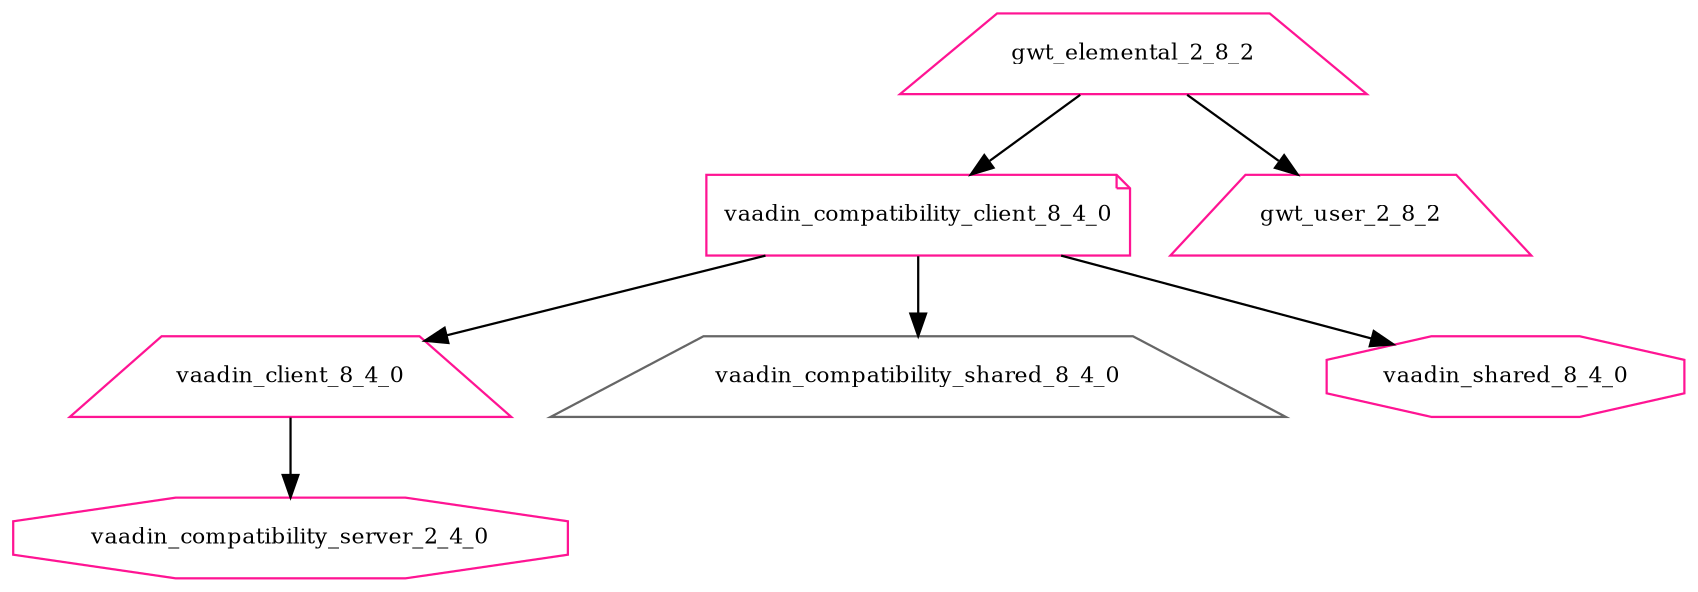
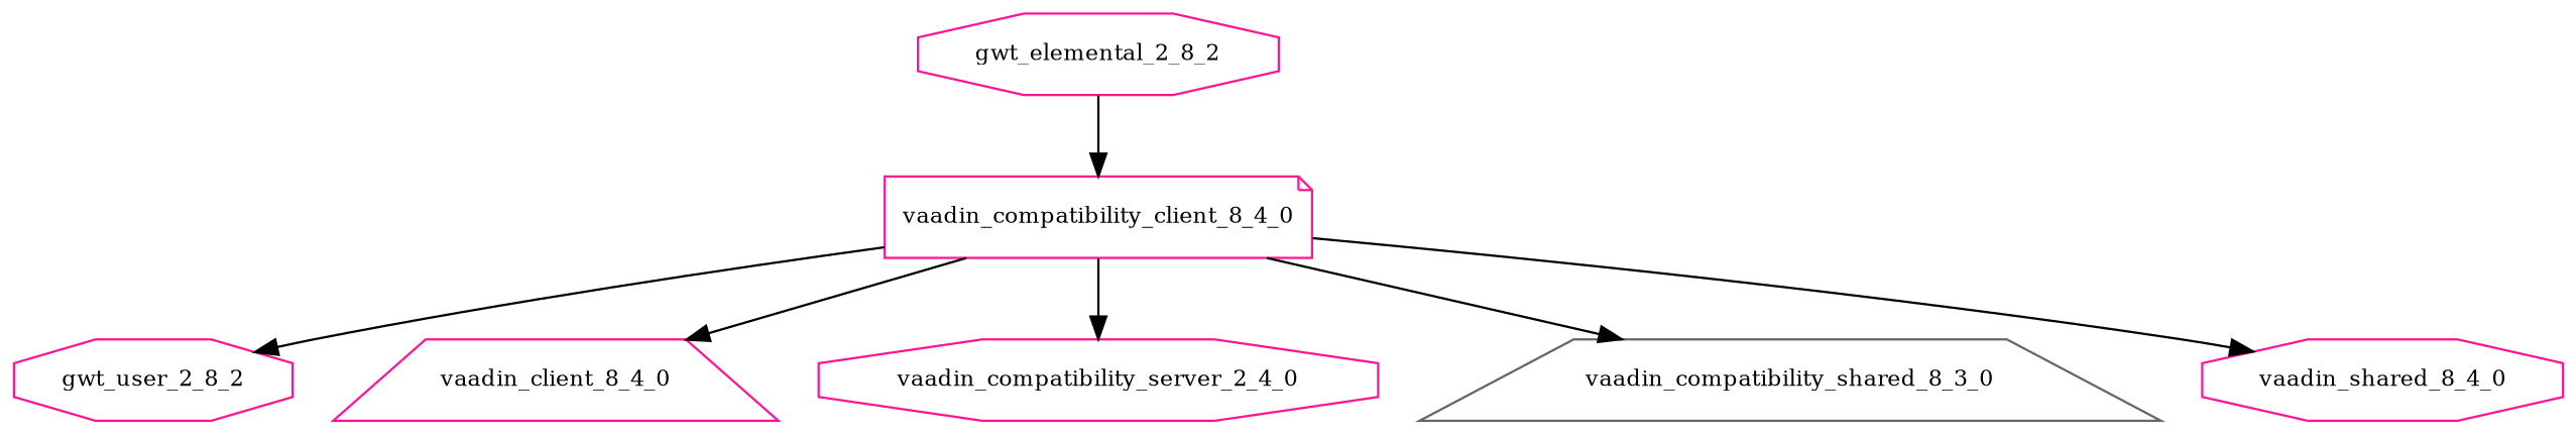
  digraph {
    node [color=deeppink fontsize=10.0 shape=trapezium]
    vaadin_compatibility_client_8_4_0 [shape=note]
-   gwt_user_2_8_2
+   gwt_user_2_8_2 [shape=octagon]
    vaadin_client_8_4_0
    n4 [label=vaadin_compatibility_server_2_4_0 shape=octagon]
-   vaadin_compatibility_shared_8_4_0 [color=gray40]
+   vaadin_compatibility_shared_8_4_0 [color=gray40 label=vaadin_compatibility_shared_8_3_0]
    vaadin_shared_8_4_0 [shape=octagon]
-   gwt_elemental_2_8_2
-   gwt_elemental_2_8_2 -> gwt_user_2_8_2
+   gwt_elemental_2_8_2 [shape=octagon]
+   vaadin_compatibility_client_8_4_0 -> gwt_user_2_8_2
    vaadin_compatibility_client_8_4_0 -> vaadin_client_8_4_0
-   vaadin_client_8_4_0 -> n4
+   vaadin_compatibility_client_8_4_0 -> n4
    vaadin_compatibility_client_8_4_0 -> vaadin_compatibility_shared_8_4_0
    vaadin_compatibility_client_8_4_0 -> vaadin_shared_8_4_0
    gwt_elemental_2_8_2 -> vaadin_compatibility_client_8_4_0
  }
